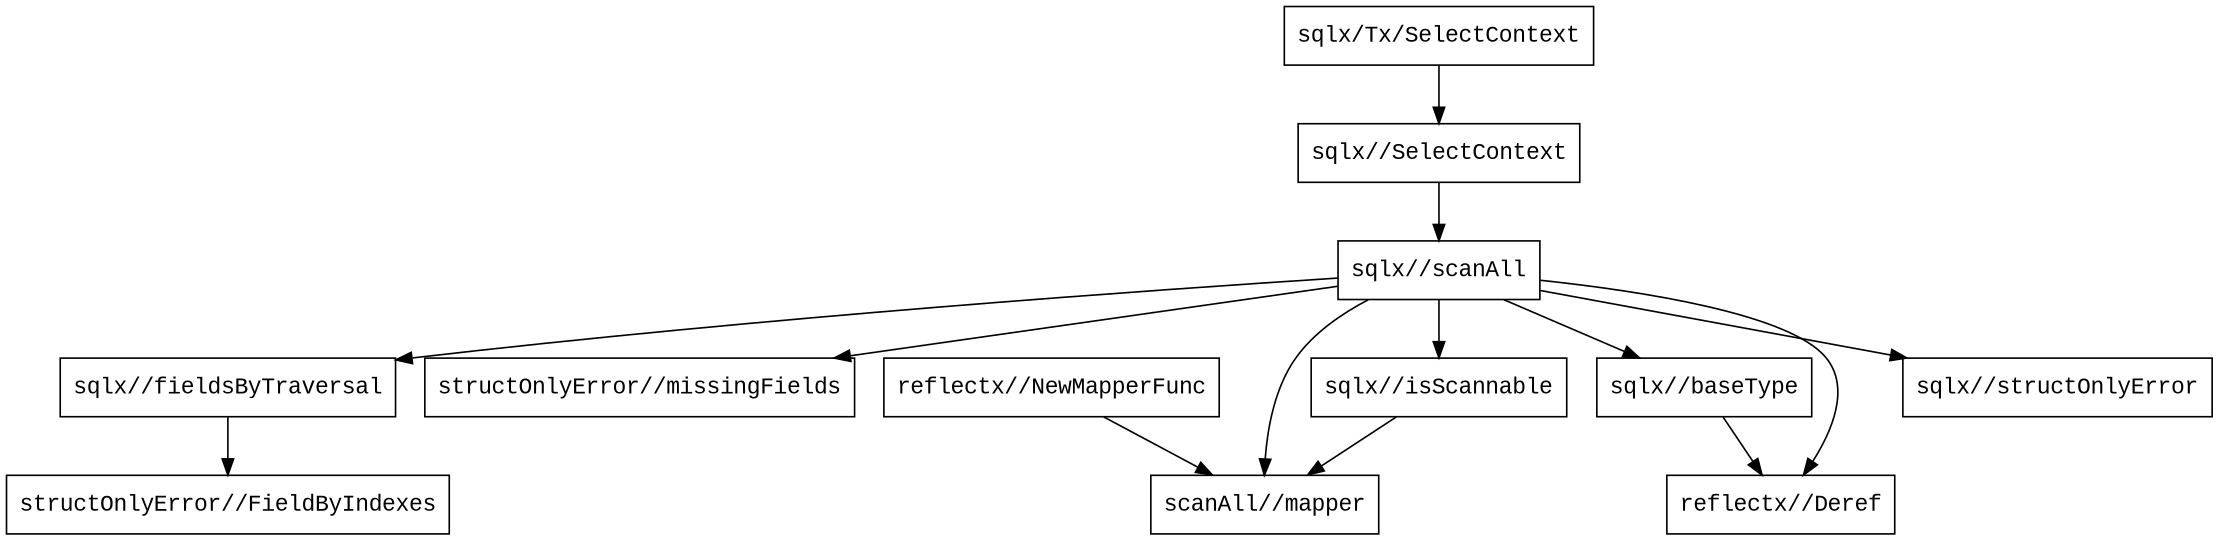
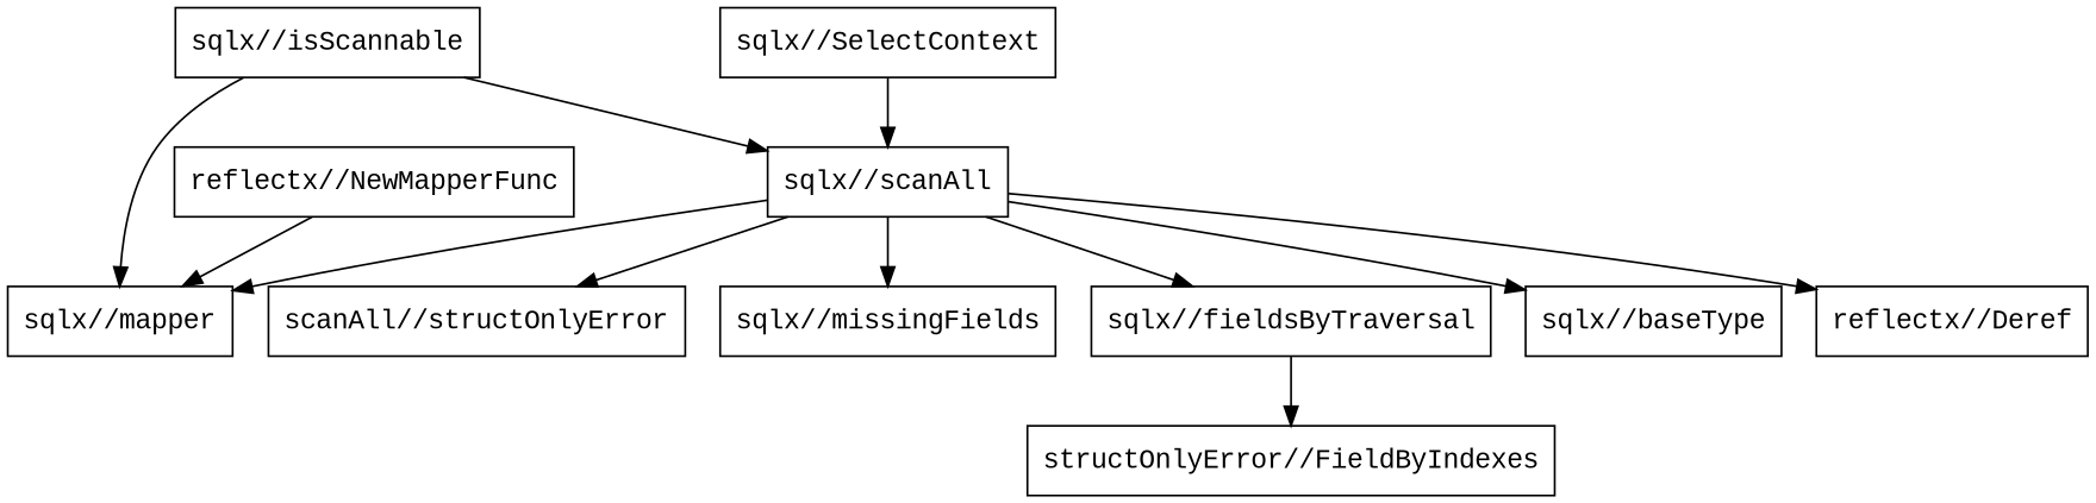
  digraph {
    fontname="Liberation Mono"
    node [fontname="Liberation Mono" shape=box]
    edge [fontname="Liberation Mono"]
-   n1 [label="sqlx/Tx/SelectContext"]
    n2 [label="sqlx//SelectContext"]
    n3 [label="sqlx//scanAll"]
-   n4 [label="sqlx//structOnlyError"]
-   n5 [label="scanAll//mapper"]
-   n6 [label="structOnlyError//missingFields"]
+   n4 [label="scanAll//structOnlyError"]
+   n5 [label="sqlx//mapper"]
+   n6 [label="sqlx//missingFields"]
    n7 [label="sqlx//fieldsByTraversal"]
    n8 [label="sqlx//baseType"]
    n9 [label="reflectx//Deref"]
    n10 [label="sqlx//isScannable"]
    n11 [label="structOnlyError//FieldByIndexes"]
    n12 [label="reflectx//NewMapperFunc"]
-   n1 -> n2
    n2 -> n3
    n3 -> n4
    n3 -> n5
    n3 -> n6
    n3 -> n7
    n3 -> n8
    n3 -> n9
-   n3 -> n10
+   n10 -> n3
    n7 -> n11
-   n8 -> n9
    n10 -> n5
    n12 -> n5
  }
